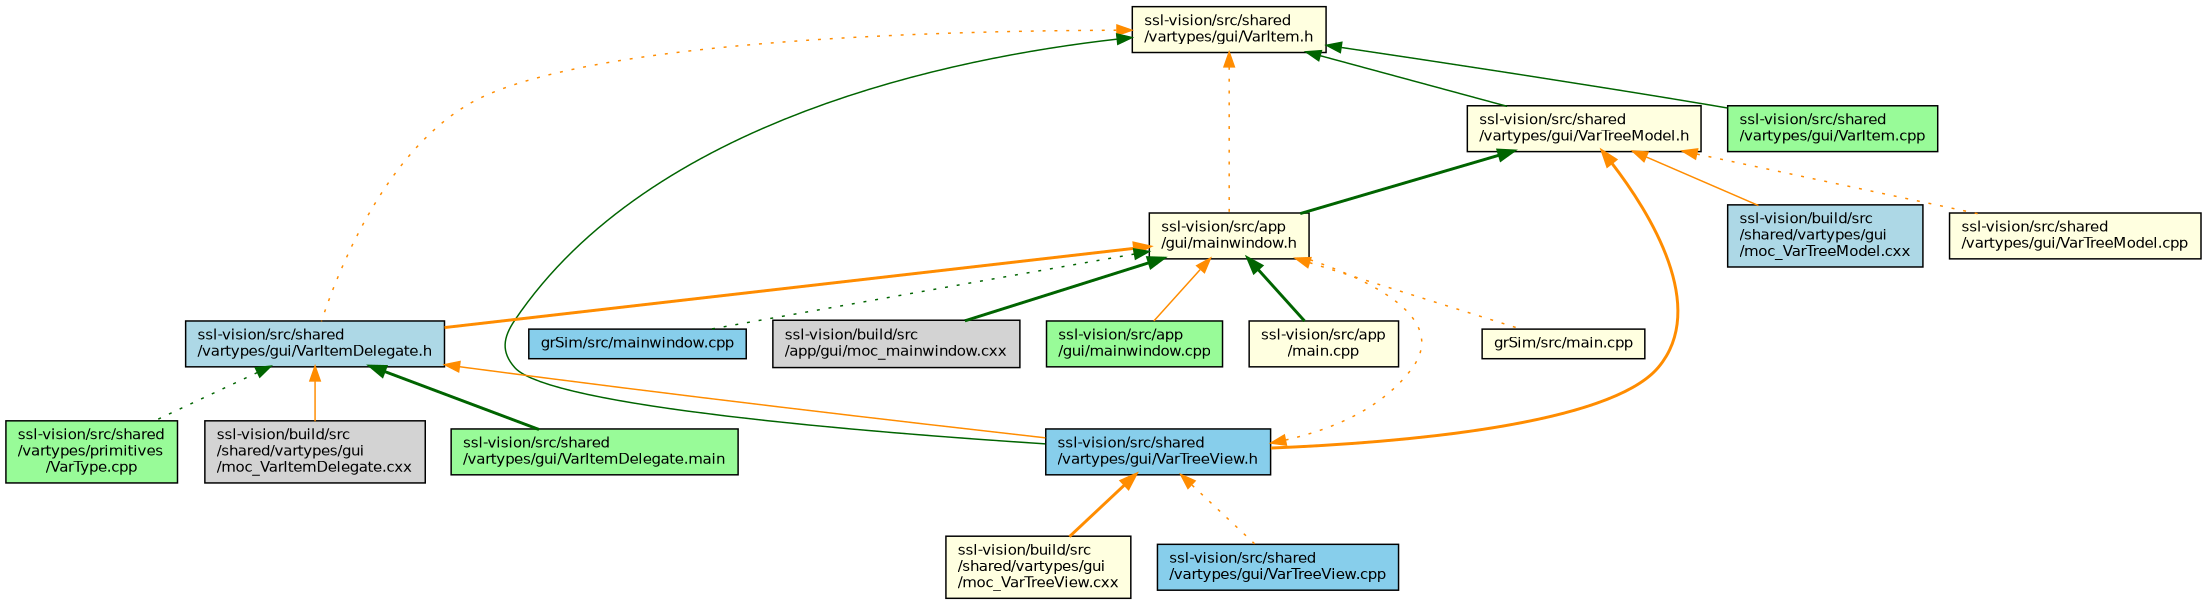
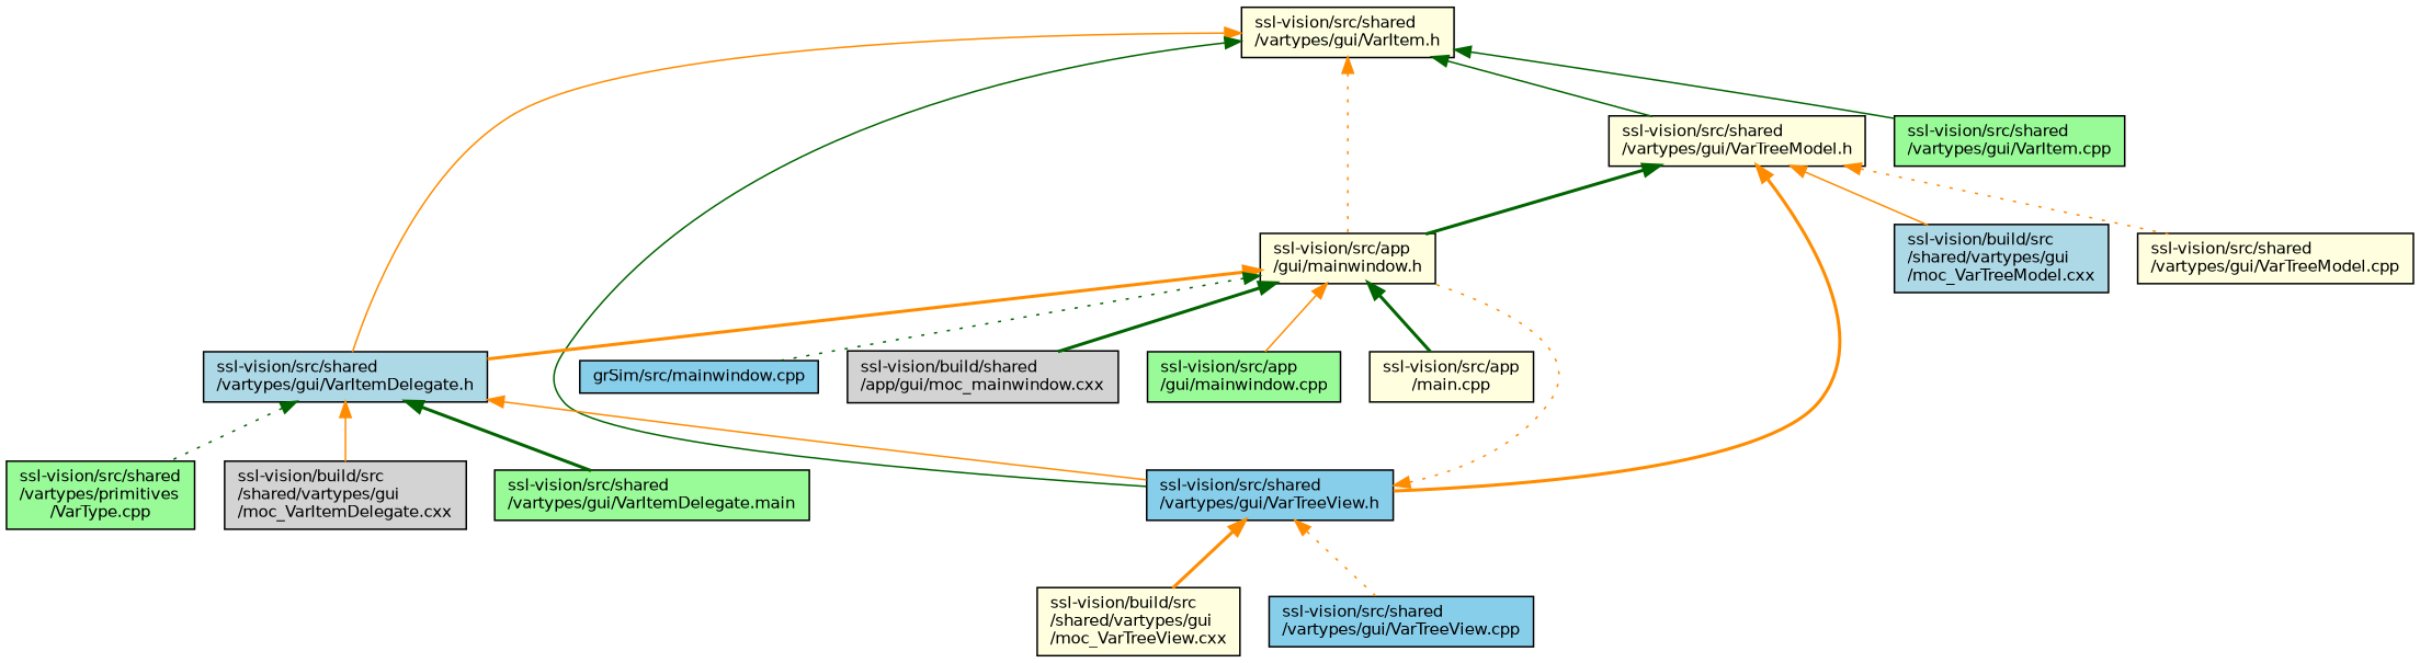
  digraph {
    node [color=black fillcolor=lightyellow fontname=Helvetica fontsize=10 shape=record style=filled]
    edge [color=darkorange dir=back fontname=Helvetica fontsize=10 labelfontname=Helvetica labelfontsize=10 style=solid]
    n1 [fontcolor=black height=0.2 label="ssl-vision/src/shared\l/vartypes/gui/VarItem.h" width=0.4]
    n2 [height=0.2 label="ssl-vision/src/app\l/gui/mainwindow.h" width=0.4]
    n3 [fillcolor=lightblue height=0.2 label="ssl-vision/src/shared\l/vartypes/gui/VarItemDelegate.h" width=0.4]
    n4 [fillcolor=skyblue height=0.2 label="ssl-vision/src/shared\l/vartypes/gui/VarTreeView.h" width=0.4]
    n5 [height=0.2 label="ssl-vision/src/shared\l/vartypes/gui/VarTreeModel.h" width=0.4]
    n6 [fillcolor=palegreen height=0.2 label="ssl-vision/src/shared\l/vartypes/gui/VarItem.cpp" width=0.4]
-   n7 [height=0.2 label="grSim/src/main.cpp" width=0.4]
    n8 [fillcolor=skyblue height=0.2 label="grSim/src/mainwindow.cpp" width=0.4]
-   n9 [fillcolor=lightgrey height=0.2 label="ssl-vision/build/src\l/app/gui/moc_mainwindow.cxx" width=0.4]
+   n9 [fillcolor=lightgrey height=0.2 label="ssl-vision/build/shared\l/app/gui/moc_mainwindow.cxx" width=0.4]
    n10 [fillcolor=palegreen height=0.2 label="ssl-vision/src/app\l/gui/mainwindow.cpp" width=0.4]
    n11 [height=0.2 label="ssl-vision/src/app\l/main.cpp" width=0.4]
    n12 [fillcolor=lightgrey height=0.2 label="ssl-vision/build/src\l/shared/vartypes/gui\l/moc_VarItemDelegate.cxx" width=0.4]
    n13 [fillcolor=palegreen height=0.2 label="ssl-vision/src/shared\l/vartypes/gui/VarItemDelegate.main" width=0.4]
    n14 [fillcolor=palegreen height=0.2 label="ssl-vision/src/shared\l/vartypes/primitives\l/VarType.cpp" width=0.4]
    n15 [height=0.2 label="ssl-vision/build/src\l/shared/vartypes/gui\l/moc_VarTreeView.cxx" width=0.4]
    n16 [fillcolor=skyblue height=0.2 label="ssl-vision/src/shared\l/vartypes/gui/VarTreeView.cpp" width=0.4]
    n17 [fillcolor=lightblue height=0.2 label="ssl-vision/build/src\l/shared/vartypes/gui\l/moc_VarTreeModel.cxx" width=0.4]
    n18 [height=0.2 label="ssl-vision/src/shared\l/vartypes/gui/VarTreeModel.cpp" width=0.4]
    n1 -> n2 [style=dotted]
-   n1 -> n3 [style=dotted]
+   n1 -> n3
    n1 -> n4 [color=darkgreen]
    n1 -> n5 [color=darkgreen]
    n1 -> n6 [color=darkgreen]
    n2 -> n3 [style=bold]
-   n2 -> n7 [style=dotted]
    n2 -> n8 [color=darkgreen style=dotted]
    n2 -> n9 [color=darkgreen style=bold]
    n2 -> n10
    n2 -> n11 [color=darkgreen style=bold]
    n3 -> n4
    n3 -> n12
    n3 -> n13 [color=darkgreen style=bold]
    n3 -> n14 [color=darkgreen style=dotted]
    n4 -> n2 [style=dotted]
    n4 -> n15 [style=bold]
    n4 -> n16 [style=dotted]
    n5 -> n2 [color=darkgreen style=bold]
    n5 -> n4 [style=bold]
    n5 -> n17
    n5 -> n18 [style=dotted]
  }
